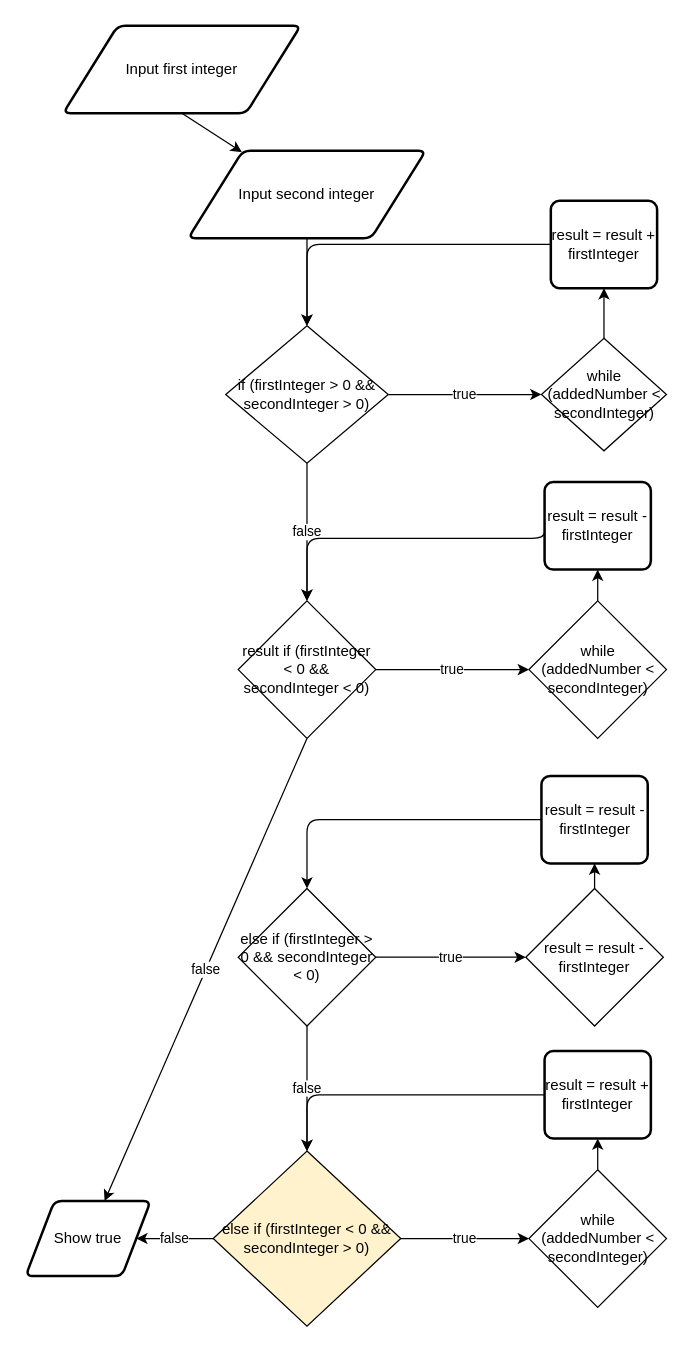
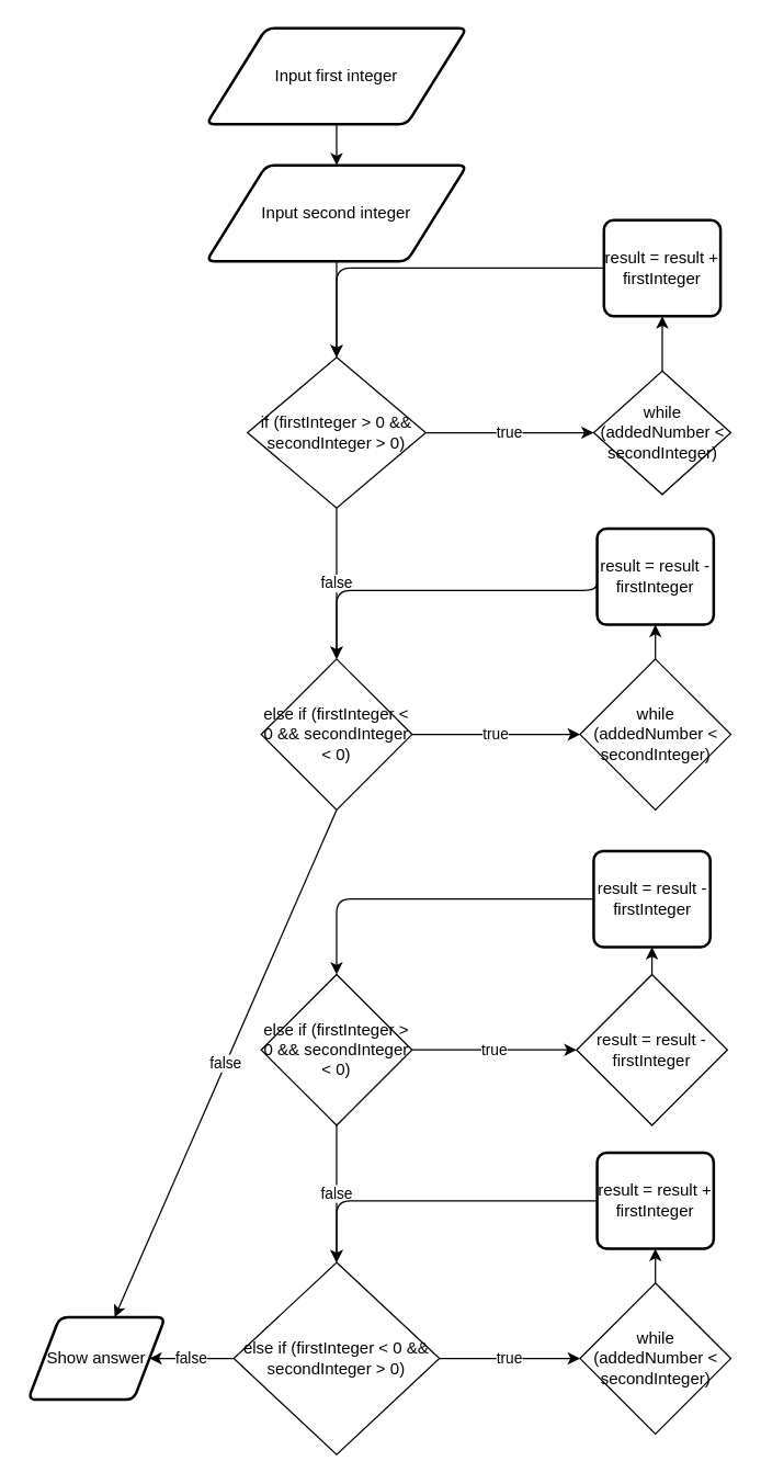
  <mxCell id="0" />
  <mxCell id="1" parent="0" />
  <mxCell id="2" style="edgeStyle=none;html=1;exitX=0.5;exitY=1;exitDx=0;exitDy=0;" parent="1" source="3" target="8" edge="1"><mxGeometry relative="1" as="geometry" /></mxCell>
- <mxCell id="3" value="Input first integer" style="shape=parallelogram;html=1;strokeWidth=2;perimeter=parallelogramPerimeter;whiteSpace=wrap;rounded=1;arcSize=12;size=0.23;" parent="1" vertex="1"><mxGeometry x="50" y="20" width="190" height="70" as="geometry" /></mxCell>
+ <mxCell id="3" value="Input first integer" style="shape=parallelogram;html=1;strokeWidth=2;perimeter=parallelogramPerimeter;whiteSpace=wrap;rounded=1;arcSize=12;size=0.23;" parent="1" vertex="1"><mxGeometry y="20" width="190" height="70" as="geometry" x="150" /></mxCell>
  <mxCell id="4" value="false" style="edgeStyle=none;html=1;exitX=0.5;exitY=1;exitDx=0;exitDy=0;entryX=0.5;entryY=0;entryDx=0;entryDy=0;" parent="1" source="6" target="11" edge="1"><mxGeometry relative="1" as="geometry" /></mxCell>
  <mxCell id="5" value="true" style="edgeStyle=none;html=1;exitX=1;exitY=0.5;exitDx=0;exitDy=0;entryX=0;entryY=0.5;entryDx=0;entryDy=0;" parent="1" source="6" target="23" edge="1"><mxGeometry relative="1" as="geometry"><mxPoint x="394.15" y="310" as="targetPoint" /></mxGeometry></mxCell>
  <mxCell id="6" value="if (firstInteger &amp;gt; 0 &amp;amp;&amp;amp; secondInteger &amp;gt; 0)" style="rhombus;whiteSpace=wrap;html=1;" parent="1" vertex="1"><mxGeometry x="180" y="260" width="130" height="110" as="geometry" /></mxCell>
  <mxCell id="7" style="edgeStyle=none;html=1;exitX=0.5;exitY=1;exitDx=0;exitDy=0;entryX=0.5;entryY=0;entryDx=0;entryDy=0;" parent="1" source="8" target="6" edge="1"><mxGeometry relative="1" as="geometry" /></mxCell>
  <mxCell id="8" value="Input second integer" style="shape=parallelogram;html=1;strokeWidth=2;perimeter=parallelogramPerimeter;whiteSpace=wrap;rounded=1;arcSize=12;size=0.23;" parent="1" vertex="1"><mxGeometry y="120" width="190" height="70" as="geometry" x="150" /></mxCell>
  <mxCell id="9" value="false" style="edgeStyle=none;html=1;exitX=0.5;exitY=1;exitDx=0;exitDy=0;" parent="1" source="11" target="34" edge="1"><mxGeometry relative="1" as="geometry" /></mxCell>
  <mxCell id="10" value="true" style="edgeStyle=orthogonalEdgeStyle;html=1;exitX=1;exitY=0.5;exitDx=0;exitDy=0;entryX=0;entryY=0.5;entryDx=0;entryDy=0;" parent="1" source="11" target="21" edge="1"><mxGeometry relative="1" as="geometry" /></mxCell>
- <mxCell id="11" value="result if (firstInteger &amp;lt; 0 &amp;amp;&amp;amp; secondInteger &amp;lt; 0)" style="rhombus;whiteSpace=wrap;html=1;" parent="1" vertex="1"><mxGeometry x="190" y="480" width="110" height="110" as="geometry" /></mxCell>
+ <mxCell id="11" value="else if (firstInteger &amp;lt; 0 &amp;amp;&amp;amp; secondInteger &amp;lt; 0)" style="rhombus;whiteSpace=wrap;html=1;" parent="1" vertex="1"><mxGeometry x="190" y="480" width="110" height="110" as="geometry" /></mxCell>
  <mxCell id="12" value="false" style="edgeStyle=none;html=1;exitX=0.5;exitY=1;exitDx=0;exitDy=0;entryX=0.5;entryY=0;entryDx=0;entryDy=0;" parent="1" source="14" target="17" edge="1"><mxGeometry relative="1" as="geometry" /></mxCell>
  <mxCell id="13" value="true" style="edgeStyle=none;html=1;exitX=1;exitY=0.5;exitDx=0;exitDy=0;entryX=0;entryY=0.5;entryDx=0;entryDy=0;" parent="1" source="14" target="29" edge="1"><mxGeometry relative="1" as="geometry"><mxPoint x="405.5" y="705" as="targetPoint" /></mxGeometry></mxCell>
  <mxCell id="14" value="else if (firstInteger &amp;gt; 0 &amp;amp;&amp;amp; secondInteger &amp;lt; 0)" style="rhombus;whiteSpace=wrap;html=1;" parent="1" vertex="1"><mxGeometry x="190" y="710" width="110" height="110" as="geometry" /></mxCell>
  <mxCell id="15" value="true" style="edgeStyle=none;html=1;exitX=1;exitY=0.5;exitDx=0;exitDy=0;entryX=0;entryY=0.5;entryDx=0;entryDy=0;" parent="1" source="17" target="31" edge="1"><mxGeometry relative="1" as="geometry"><mxPoint x="393.95" y="950" as="targetPoint" /></mxGeometry></mxCell>
  <mxCell id="16" value="false" style="edgeStyle=orthogonalEdgeStyle;html=1;exitX=0;exitY=0.5;exitDx=0;exitDy=0;entryX=1;entryY=0.5;entryDx=0;entryDy=0;" edge="1" parent="1" source="17" target="34"><mxGeometry relative="1" as="geometry" /></mxCell>
- <mxCell id="17" value="else if (firstInteger &amp;lt; 0 &amp;amp;&amp;amp; secondInteger &amp;gt; 0)" style="rhombus;whiteSpace=wrap;html=1;fillColor=#fff2cc;" parent="1" vertex="1"><mxGeometry x="170" y="920" width="150" height="140" as="geometry" /></mxCell>
+ <mxCell id="17" value="else if (firstInteger &amp;lt; 0 &amp;amp;&amp;amp; secondInteger &amp;gt; 0)" style="rhombus;whiteSpace=wrap;html=1;" parent="1" vertex="1"><mxGeometry x="170" y="920" width="150" height="140" as="geometry" /></mxCell>
  <mxCell id="18" style="edgeStyle=orthogonalEdgeStyle;html=1;exitX=0;exitY=0.5;exitDx=0;exitDy=0;entryX=0.5;entryY=0;entryDx=0;entryDy=0;" parent="1" source="19" target="6" edge="1"><mxGeometry relative="1" as="geometry" /></mxCell>
  <mxCell id="19" value="result = result + firstInteger&lt;br&gt;" style="rounded=1;whiteSpace=wrap;html=1;absoluteArcSize=1;arcSize=14;strokeWidth=2;" parent="1" vertex="1"><mxGeometry x="440" y="160" width="85" height="70" as="geometry" /></mxCell>
  <mxCell id="20" style="edgeStyle=orthogonalEdgeStyle;html=1;exitX=0.5;exitY=0;exitDx=0;exitDy=0;" parent="1" source="21" target="25" edge="1"><mxGeometry relative="1" as="geometry" /></mxCell>
  <mxCell id="21" value="while (addedNumber &lt; secondInteger)" style="rhombus;whiteSpace=wrap;html=1;" parent="1" vertex="1"><mxGeometry x="422.5" y="480" width="110" height="110" as="geometry" /></mxCell>
  <mxCell id="22" style="edgeStyle=orthogonalEdgeStyle;html=1;exitX=0.5;exitY=0;exitDx=0;exitDy=0;entryX=0.5;entryY=1;entryDx=0;entryDy=0;" parent="1" source="23" target="19" edge="1"><mxGeometry relative="1" as="geometry" /></mxCell>
  <mxCell id="23" value="while (addedNumber &lt; secondInteger)" style="rhombus;whiteSpace=wrap;html=1;" parent="1" vertex="1"><mxGeometry x="432.5" y="270" width="100" height="90" as="geometry" /></mxCell>
  <mxCell id="24" style="edgeStyle=orthogonalEdgeStyle;html=1;exitX=0;exitY=0.5;exitDx=0;exitDy=0;entryX=0.5;entryY=0;entryDx=0;entryDy=0;" parent="1" source="25" target="11" edge="1"><mxGeometry relative="1" as="geometry"><Array as="points"><mxPoint x="435" y="430" /><mxPoint x="245" y="430" /></Array></mxGeometry></mxCell>
  <mxCell id="25" value="result = result - firstInteger" style="rounded=1;whiteSpace=wrap;html=1;absoluteArcSize=1;arcSize=14;strokeWidth=2;" parent="1" vertex="1"><mxGeometry x="435" y="385" width="85" height="70" as="geometry" /></mxCell>
  <mxCell id="26" style="edgeStyle=orthogonalEdgeStyle;html=1;exitX=0;exitY=0.5;exitDx=0;exitDy=0;entryX=0.5;entryY=0;entryDx=0;entryDy=0;" parent="1" source="27" target="14" edge="1"><mxGeometry relative="1" as="geometry" /></mxCell>
  <mxCell id="27" value="result = result - firstInteger" style="rounded=1;whiteSpace=wrap;html=1;absoluteArcSize=1;arcSize=14;strokeWidth=2;" parent="1" vertex="1"><mxGeometry x="432.5" y="620" width="85" height="70" as="geometry" /></mxCell>
  <mxCell id="28" style="edgeStyle=none;html=1;exitX=0.5;exitY=0;exitDx=0;exitDy=0;entryX=0.5;entryY=1;entryDx=0;entryDy=0;" parent="1" source="29" target="27" edge="1"><mxGeometry relative="1" as="geometry" /></mxCell>
  <mxCell id="29" value="result = result - firstInteger" style="rhombus;whiteSpace=wrap;html=1;" parent="1" vertex="1"><mxGeometry x="420" y="710" width="110" height="110" as="geometry" /></mxCell>
  <mxCell id="30" style="edgeStyle=none;html=1;exitX=0.5;exitY=0;exitDx=0;exitDy=0;entryX=0.5;entryY=1;entryDx=0;entryDy=0;" edge="1" parent="1" source="31" target="33"><mxGeometry relative="1" as="geometry" /></mxCell>
  <mxCell id="31" value="while (addedNumber &amp;lt; secondInteger)" style="rhombus;whiteSpace=wrap;html=1;" vertex="1" parent="1"><mxGeometry x="422.5" y="935" width="110" height="110" as="geometry" /></mxCell>
  <mxCell id="32" style="edgeStyle=orthogonalEdgeStyle;html=1;exitX=0;exitY=0.5;exitDx=0;exitDy=0;entryX=0.5;entryY=0;entryDx=0;entryDy=0;" edge="1" parent="1" source="33" target="17"><mxGeometry relative="1" as="geometry" /></mxCell>
  <mxCell id="33" value="result = result + firstInteger" style="rounded=1;whiteSpace=wrap;html=1;absoluteArcSize=1;arcSize=14;strokeWidth=2;" vertex="1" parent="1"><mxGeometry x="435" y="840" width="85" height="70" as="geometry" /></mxCell>
- <mxCell id="34" value="Show true" style="shape=parallelogram;html=1;strokeWidth=2;perimeter=parallelogramPerimeter;whiteSpace=wrap;rounded=1;arcSize=12;size=0.23;" vertex="1" parent="1"><mxGeometry x="20" y="960" width="100" height="60" as="geometry" /></mxCell>
+ <mxCell id="34" value="Show answer" style="shape=parallelogram;html=1;strokeWidth=2;perimeter=parallelogramPerimeter;whiteSpace=wrap;rounded=1;arcSize=12;size=0.23;" vertex="1" parent="1"><mxGeometry x="20" y="960" width="100" height="60" as="geometry" /></mxCell>
